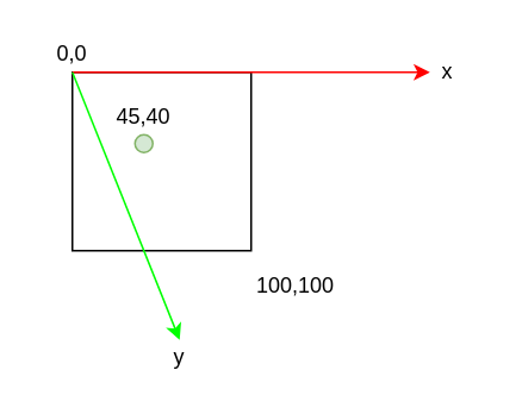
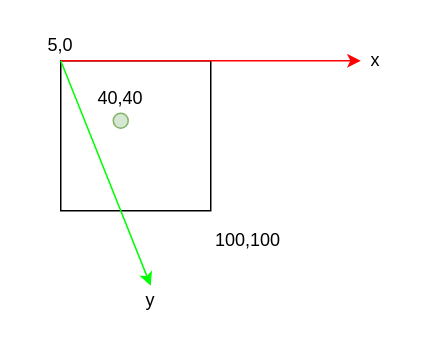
  <mxCell id="0" />
  <mxCell id="1" parent="0" />
  <mxCell id="2" value="" style="whiteSpace=wrap;html=1;aspect=fixed;" vertex="1" parent="1"><mxGeometry x="40" y="40" width="100" height="100" as="geometry" /></mxCell>
- <mxCell id="3" value="0,0" style="text;html=1;strokeColor=none;fillColor=none;align=center;verticalAlign=middle;whiteSpace=wrap;rounded=0;" vertex="1" parent="1"><mxGeometry x="20" y="20" width="40" height="20" as="geometry" /></mxCell>
+ <mxCell id="3" value="5,0" style="text;html=1;strokeColor=none;fillColor=none;align=center;verticalAlign=middle;whiteSpace=wrap;rounded=0;" vertex="1" parent="1"><mxGeometry x="20" y="20" width="40" height="20" as="geometry" /></mxCell>
  <mxCell id="4" value="" style="ellipse;whiteSpace=wrap;html=1;aspect=fixed;fillColor=#d5e8d4;strokeColor=#82b366;" vertex="1" parent="1"><mxGeometry x="75" y="75" width="10" height="10" as="geometry" /></mxCell>
  <mxCell id="5" value="" style="endArrow=classic;html=1;exitX=0.5;exitY=1;exitDx=0;exitDy=0;endFill=1;strokeColor=#FF0000;" edge="1" parent="1" source="3"><mxGeometry width="50" height="50" relative="1" as="geometry"><mxPoint x="200" y="100" as="sourcePoint" /><mxPoint x="240" y="40" as="targetPoint" /></mxGeometry></mxCell>
  <mxCell id="6" value="" style="endArrow=none;html=1;strokeColor=#00ff00;endFill=0;startArrow=classic;startFill=1;exitX=0.5;exitY=0;exitDx=0;exitDy=0;" edge="1" parent="1" source="8"><mxGeometry width="50" height="50" relative="1" as="geometry"><mxPoint x="40" y="180" as="sourcePoint" /><mxPoint x="40" y="40" as="targetPoint" /></mxGeometry></mxCell>
  <mxCell id="7" value="x" style="text;html=1;strokeColor=none;fillColor=none;align=center;verticalAlign=middle;whiteSpace=wrap;rounded=0;" vertex="1" parent="1"><mxGeometry x="230" y="30" width="40" height="20" as="geometry" /></mxCell>
  <mxCell id="8" value="y" style="text;html=1;strokeColor=none;fillColor=none;align=center;verticalAlign=middle;whiteSpace=wrap;rounded=0;" vertex="1" parent="1"><mxGeometry x="80" y="190" width="40" height="20" as="geometry" /></mxCell>
- <mxCell id="9" value="45,40" style="text;html=1;strokeColor=none;fillColor=none;align=center;verticalAlign=middle;whiteSpace=wrap;rounded=0;" vertex="1" parent="1"><mxGeometry x="60" y="55" width="40" height="20" as="geometry" /></mxCell>
+ <mxCell id="9" value="40,40" style="text;html=1;strokeColor=none;fillColor=none;align=center;verticalAlign=middle;whiteSpace=wrap;rounded=0;" vertex="1" parent="1"><mxGeometry x="60" y="55" width="40" height="20" as="geometry" /></mxCell>
  <mxCell id="10" value="100,100" style="text;html=1;strokeColor=none;fillColor=none;align=center;verticalAlign=middle;whiteSpace=wrap;rounded=0;" vertex="1" parent="1"><mxGeometry x="145" y="150" width="40" height="20" as="geometry" /></mxCell>
